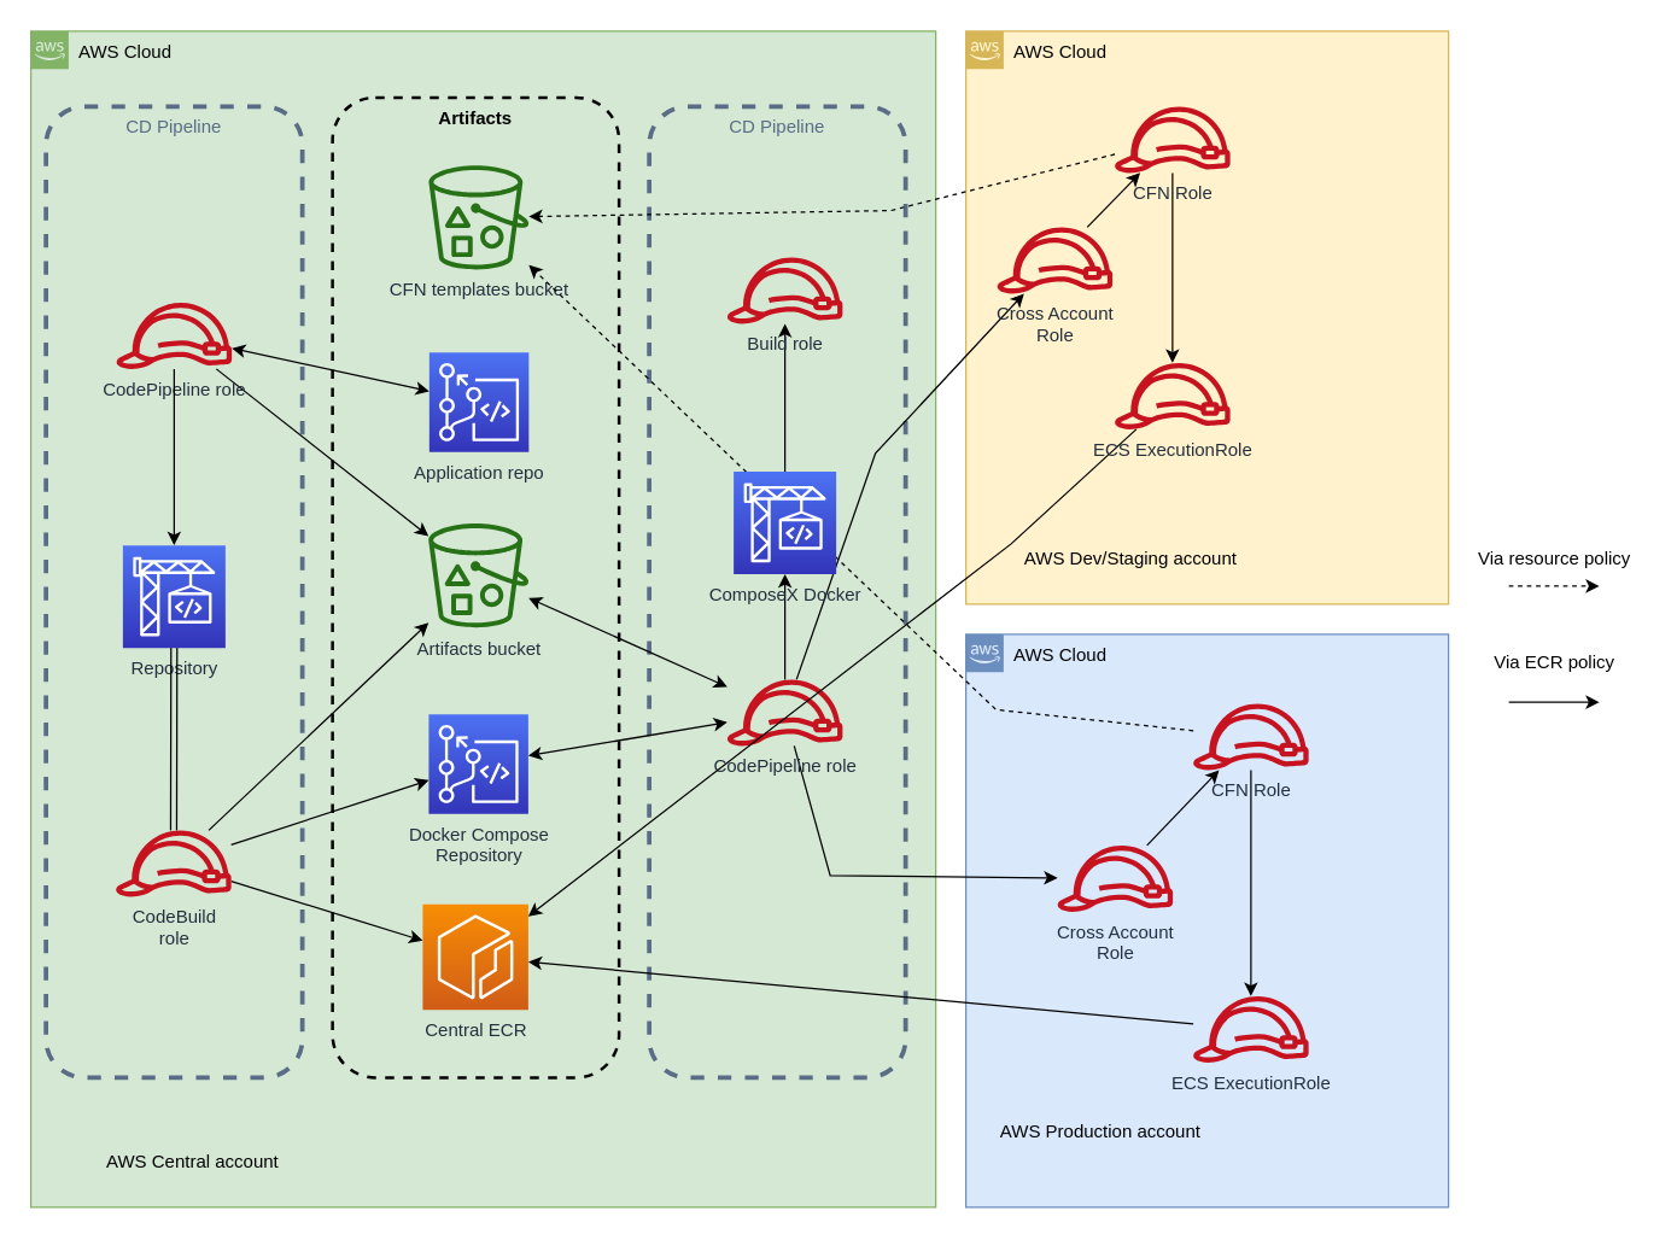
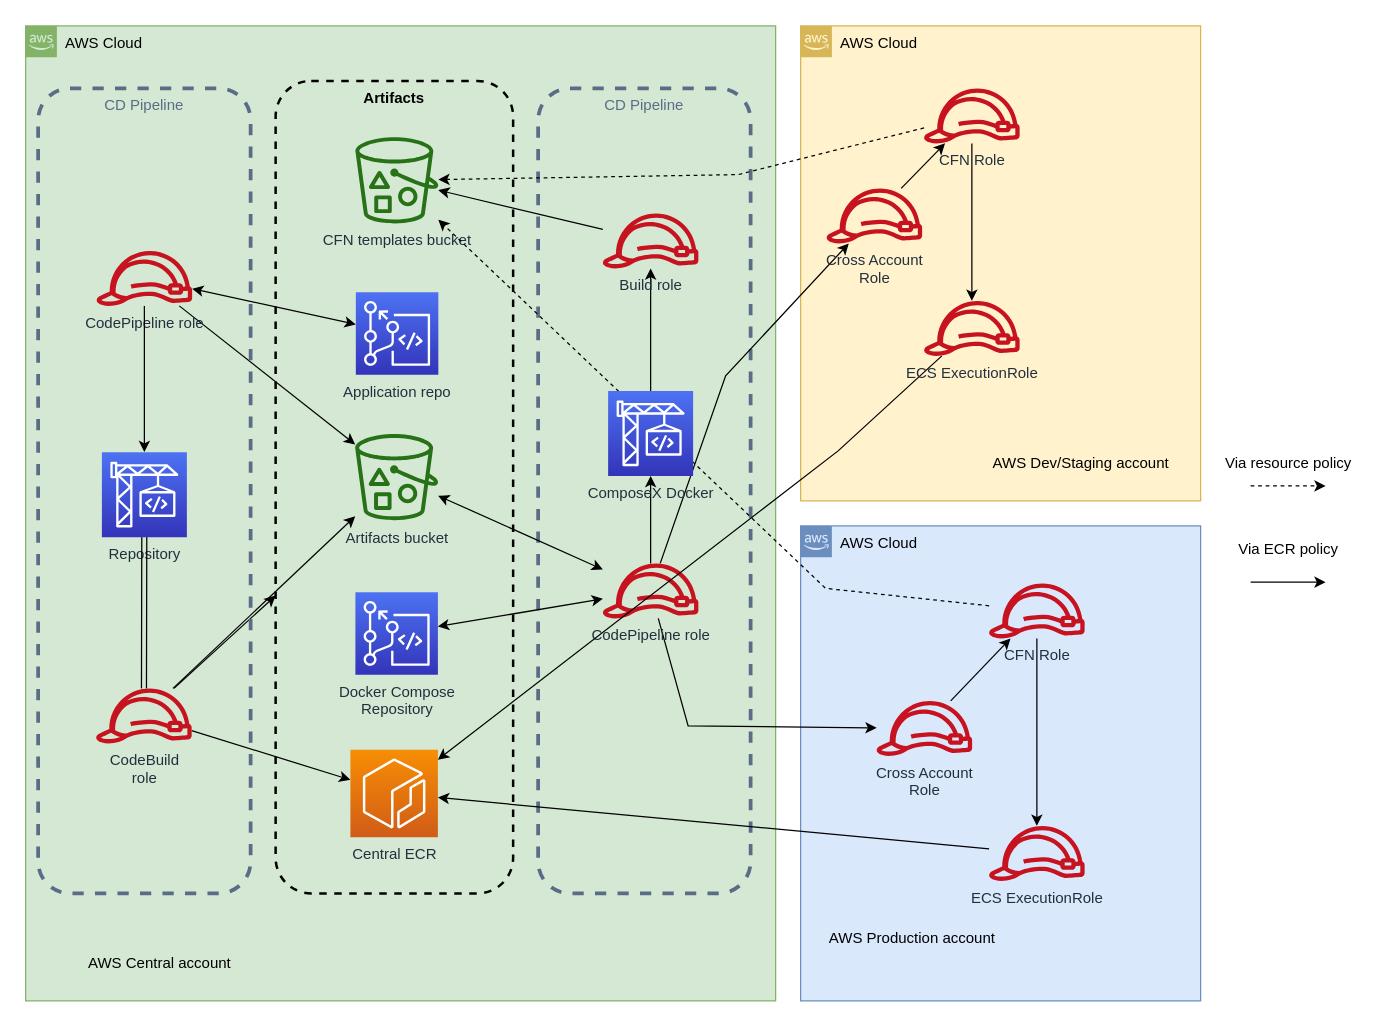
  <mxCell id="0" />
  <mxCell id="1" parent="0" />
  <mxCell id="2" value="AWS Cloud" style="points=[[0,0],[0.25,0],[0.5,0],[0.75,0],[1,0],[1,0.25],[1,0.5],[1,0.75],[1,1],[0.75,1],[0.5,1],[0.25,1],[0,1],[0,0.75],[0,0.5],[0,0.25]];outlineConnect=0;html=1;whiteSpace=wrap;fontSize=12;fontStyle=0;shape=mxgraph.aws4.group;grIcon=mxgraph.aws4.group_aws_cloud_alt;strokeColor=#82b366;fillColor=#d5e8d4;verticalAlign=top;align=left;spacingLeft=30;dashed=0;" vertex="1" parent="1"><mxGeometry x="20" y="20" width="600" height="780" as="geometry" /></mxCell>
  <mxCell id="3" value="AWS Cloud" style="points=[[0,0],[0.25,0],[0.5,0],[0.75,0],[1,0],[1,0.25],[1,0.5],[1,0.75],[1,1],[0.75,1],[0.5,1],[0.25,1],[0,1],[0,0.75],[0,0.5],[0,0.25]];outlineConnect=0;html=1;whiteSpace=wrap;fontSize=12;fontStyle=0;shape=mxgraph.aws4.group;grIcon=mxgraph.aws4.group_aws_cloud_alt;strokeColor=#d6b656;fillColor=#fff2cc;verticalAlign=top;align=left;spacingLeft=30;dashed=0;" vertex="1" parent="1"><mxGeometry x="640" y="20" width="320" height="380" as="geometry" /></mxCell>
  <mxCell id="4" value="AWS Cloud" style="points=[[0,0],[0.25,0],[0.5,0],[0.75,0],[1,0],[1,0.25],[1,0.5],[1,0.75],[1,1],[0.75,1],[0.5,1],[0.25,1],[0,1],[0,0.75],[0,0.5],[0,0.25]];outlineConnect=0;html=1;whiteSpace=wrap;fontSize=12;fontStyle=0;shape=mxgraph.aws4.group;grIcon=mxgraph.aws4.group_aws_cloud_alt;strokeColor=#6c8ebf;fillColor=#dae8fc;verticalAlign=top;align=left;spacingLeft=30;dashed=0;" vertex="1" parent="1"><mxGeometry x="640" y="420" width="320" height="380" as="geometry" /></mxCell>
  <mxCell id="5" value="AWS Central account" style="text;html=1;strokeColor=none;fillColor=none;align=center;verticalAlign=middle;whiteSpace=wrap;rounded=0;" vertex="1" parent="1"><mxGeometry x="50" y="760" width="155" height="20" as="geometry" /></mxCell>
  <mxCell id="6" value="AWS Production account" style="text;html=1;strokeColor=none;fillColor=none;align=center;verticalAlign=middle;whiteSpace=wrap;rounded=0;" vertex="1" parent="1"><mxGeometry x="651.5" y="740" width="155" height="20" as="geometry" /></mxCell>
- <mxCell id="7" value="AWS Dev/Staging account" style="text;html=1;strokeColor=none;fillColor=none;align=center;verticalAlign=middle;whiteSpace=wrap;rounded=0;" vertex="1" parent="1"><mxGeometry x="671.5" y="360" width="155" height="20" as="geometry" /></mxCell>
+ <mxCell id="7" value="AWS Dev/Staging account" style="text;html=1;strokeColor=none;fillColor=none;align=center;verticalAlign=middle;whiteSpace=wrap;rounded=0;" vertex="1" parent="1"><mxGeometry x="786.5" y="360" width="155" height="20" as="geometry" /></mxCell>
  <mxCell id="8" value="CD Pipeline" style="fillColor=none;strokeColor=#5A6C86;dashed=1;verticalAlign=top;fontStyle=0;fontColor=#5A6C86;strokeWidth=3;rounded=1;" vertex="1" parent="1"><mxGeometry x="430" y="70" width="170" height="644" as="geometry" /></mxCell>
  <mxCell id="9" style="edgeStyle=none;rounded=0;orthogonalLoop=1;jettySize=auto;html=1;" edge="1" parent="1" source="22" target="20"><mxGeometry relative="1" as="geometry" /></mxCell>
  <mxCell id="10" style="edgeStyle=none;rounded=0;orthogonalLoop=1;jettySize=auto;html=1;startArrow=classic;startFill=1;" edge="1" parent="1" source="16" target="22"><mxGeometry relative="1" as="geometry" /></mxCell>
  <mxCell id="11" style="rounded=0;orthogonalLoop=1;jettySize=auto;html=1;" edge="1" parent="1" source="23" target="17"><mxGeometry relative="1" as="geometry" /></mxCell>
  <mxCell id="12" style="edgeStyle=none;rounded=0;orthogonalLoop=1;jettySize=auto;html=1;" edge="1" parent="1" source="23" target="20"><mxGeometry relative="1" as="geometry" /></mxCell>
- <mxCell id="13" style="edgeStyle=none;rounded=0;orthogonalLoop=1;jettySize=auto;html=1;" edge="1" parent="1" source="23" target="18"><mxGeometry relative="1" as="geometry" /></mxCell>
+ <mxCell id="13" style="edgeStyle=none;rounded=0;orthogonalLoop=1;jettySize=auto;html=1;" edge="1" parent="1" source="23" target="15"><mxGeometry relative="1" as="geometry" /></mxCell>
  <mxCell id="14" value="" style="group" vertex="1" connectable="0" parent="1"><mxGeometry x="220" y="64" width="190" height="650" as="geometry" /></mxCell>
  <mxCell id="15" value="Artifacts" style="fillColor=none;strokeColor=#000000;dashed=1;verticalAlign=top;fontStyle=1;fontColor=#000000;strokeWidth=2;rounded=1;" vertex="1" parent="14"><mxGeometry width="190" height="650" as="geometry" /></mxCell>
  <mxCell id="16" value="Application repo" style="outlineConnect=0;fontColor=#232F3E;gradientColor=#4D72F3;gradientDirection=north;fillColor=#3334B9;strokeColor=#ffffff;dashed=0;verticalLabelPosition=bottom;verticalAlign=top;align=center;html=1;fontSize=12;fontStyle=0;aspect=fixed;shape=mxgraph.aws4.resourceIcon;resIcon=mxgraph.aws4.codecommit;" vertex="1" parent="14"><mxGeometry x="64.17" y="169" width="66" height="66" as="geometry" /></mxCell>
  <mxCell id="17" value="Central ECR" style="outlineConnect=0;fontColor=#232F3E;gradientColor=#F78E04;gradientDirection=north;fillColor=#D05C17;strokeColor=#ffffff;dashed=0;verticalLabelPosition=bottom;verticalAlign=top;align=center;html=1;fontSize=12;fontStyle=0;aspect=fixed;shape=mxgraph.aws4.resourceIcon;resIcon=mxgraph.aws4.ecr;" vertex="1" parent="14"><mxGeometry x="59.82" y="535" width="70" height="70" as="geometry" /></mxCell>
  <mxCell id="18" value="Docker Compose&lt;br&gt;Repository" style="outlineConnect=0;fontColor=#232F3E;gradientColor=#4D72F3;gradientDirection=north;fillColor=#3334B9;strokeColor=#ffffff;dashed=0;verticalLabelPosition=bottom;verticalAlign=top;align=center;html=1;fontSize=12;fontStyle=0;aspect=fixed;shape=mxgraph.aws4.resourceIcon;resIcon=mxgraph.aws4.codecommit;" vertex="1" parent="14"><mxGeometry x="63.82" y="409" width="66" height="66" as="geometry" /></mxCell>
  <mxCell id="19" value="CFN templates bucket" style="outlineConnect=0;fontColor=#232F3E;gradientColor=none;fillColor=#277116;strokeColor=none;dashed=0;verticalLabelPosition=bottom;verticalAlign=top;align=center;html=1;fontSize=12;fontStyle=0;aspect=fixed;pointerEvents=1;shape=mxgraph.aws4.bucket_with_objects;" vertex="1" parent="14"><mxGeometry x="63.82" y="45" width="66.35" height="69" as="geometry" /></mxCell>
  <mxCell id="20" value="Artifacts bucket" style="outlineConnect=0;fontColor=#232F3E;gradientColor=none;fillColor=#277116;strokeColor=none;dashed=0;verticalLabelPosition=bottom;verticalAlign=top;align=center;html=1;fontSize=12;fontStyle=0;aspect=fixed;pointerEvents=1;shape=mxgraph.aws4.bucket_with_objects;" vertex="1" parent="14"><mxGeometry x="63.65" y="282.5" width="66.35" height="69" as="geometry" /></mxCell>
  <mxCell id="21" value="CD Pipeline" style="fillColor=none;strokeColor=#5A6C86;dashed=1;verticalAlign=top;fontStyle=0;fontColor=#5A6C86;strokeWidth=3;rounded=1;" vertex="1" parent="1"><mxGeometry x="30" y="70" width="170" height="644" as="geometry" /></mxCell>
  <mxCell id="22" value="CodePipeline role" style="outlineConnect=0;fontColor=#232F3E;gradientColor=none;fillColor=#C7131F;strokeColor=none;dashed=0;verticalLabelPosition=bottom;verticalAlign=top;align=center;html=1;fontSize=12;fontStyle=0;aspect=fixed;pointerEvents=1;shape=mxgraph.aws4.role;" vertex="1" parent="1"><mxGeometry x="76" y="200" width="78" height="44" as="geometry" /></mxCell>
  <mxCell id="23" value="CodeBuild&lt;br&gt;role" style="outlineConnect=0;fontColor=#232F3E;gradientColor=none;fillColor=#C7131F;strokeColor=none;dashed=0;verticalLabelPosition=bottom;verticalAlign=top;align=center;html=1;fontSize=12;fontStyle=0;aspect=fixed;pointerEvents=1;shape=mxgraph.aws4.role;" vertex="1" parent="1"><mxGeometry x="75.62" y="550" width="78" height="44" as="geometry" /></mxCell>
  <mxCell id="24" value="Repository" style="outlineConnect=0;fontColor=#232F3E;gradientColor=#4D72F3;gradientDirection=north;fillColor=#3334B9;strokeColor=#ffffff;dashed=0;verticalLabelPosition=bottom;verticalAlign=top;align=center;html=1;fontSize=12;fontStyle=0;aspect=fixed;shape=mxgraph.aws4.resourceIcon;resIcon=mxgraph.aws4.codebuild;" vertex="1" parent="1"><mxGeometry x="81" y="361" width="68" height="68" as="geometry" /></mxCell>
  <mxCell id="25" style="edgeStyle=none;rounded=0;orthogonalLoop=1;jettySize=auto;html=1;" edge="1" parent="1" source="22" target="24"><mxGeometry relative="1" as="geometry" /></mxCell>
  <mxCell id="26" style="edgeStyle=none;rounded=0;orthogonalLoop=1;jettySize=auto;html=1;shape=link;" edge="1" parent="1" source="24" target="23"><mxGeometry relative="1" as="geometry" /></mxCell>
  <mxCell id="27" style="edgeStyle=none;rounded=0;orthogonalLoop=1;jettySize=auto;html=1;startArrow=classic;startFill=1;" edge="1" parent="1" source="32" target="20"><mxGeometry relative="1" as="geometry" /></mxCell>
  <mxCell id="28" style="edgeStyle=none;rounded=0;orthogonalLoop=1;jettySize=auto;html=1;startArrow=classic;startFill=1;" edge="1" parent="1" source="32" target="18"><mxGeometry relative="1" as="geometry" /></mxCell>
  <mxCell id="29" style="edgeStyle=none;rounded=0;orthogonalLoop=1;jettySize=auto;html=1;startArrow=none;startFill=0;" edge="1" parent="1" source="32" target="34"><mxGeometry relative="1" as="geometry"><Array as="points"><mxPoint x="580" y="300" /></Array></mxGeometry></mxCell>
  <mxCell id="30" style="edgeStyle=none;rounded=0;orthogonalLoop=1;jettySize=auto;html=1;startArrow=none;startFill=0;" edge="1" parent="1" source="32" target="36"><mxGeometry relative="1" as="geometry"><Array as="points"><mxPoint x="550" y="580" /></Array></mxGeometry></mxCell>
  <mxCell id="31" style="edgeStyle=none;rounded=0;orthogonalLoop=1;jettySize=auto;html=1;startArrow=none;startFill=0;" edge="1" parent="1" source="32" target="44"><mxGeometry relative="1" as="geometry" /></mxCell>
  <mxCell id="32" value="CodePipeline role" style="outlineConnect=0;fontColor=#232F3E;gradientColor=none;fillColor=#C7131F;strokeColor=none;dashed=0;verticalLabelPosition=bottom;verticalAlign=top;align=center;html=1;fontSize=12;fontStyle=0;aspect=fixed;pointerEvents=1;shape=mxgraph.aws4.role;" vertex="1" parent="1"><mxGeometry x="481" y="450" width="78" height="44" as="geometry" /></mxCell>
  <mxCell id="33" style="edgeStyle=none;rounded=0;orthogonalLoop=1;jettySize=auto;html=1;startArrow=none;startFill=0;" edge="1" parent="1" source="34" target="39"><mxGeometry relative="1" as="geometry" /></mxCell>
  <mxCell id="34" value="Cross Account&lt;br&gt;Role" style="outlineConnect=0;fontColor=#232F3E;gradientColor=none;fillColor=#C7131F;strokeColor=none;dashed=0;verticalLabelPosition=bottom;verticalAlign=top;align=center;html=1;fontSize=12;fontStyle=0;aspect=fixed;pointerEvents=1;shape=mxgraph.aws4.role;" vertex="1" parent="1"><mxGeometry x="660" y="150" width="78" height="44" as="geometry" /></mxCell>
  <mxCell id="35" style="edgeStyle=none;rounded=0;orthogonalLoop=1;jettySize=auto;html=1;startArrow=none;startFill=0;" edge="1" parent="1" source="36" target="42"><mxGeometry relative="1" as="geometry" /></mxCell>
  <mxCell id="36" value="Cross Account&lt;br&gt;Role" style="outlineConnect=0;fontColor=#232F3E;gradientColor=none;fillColor=#C7131F;strokeColor=none;dashed=0;verticalLabelPosition=bottom;verticalAlign=top;align=center;html=1;fontSize=12;fontStyle=0;aspect=fixed;pointerEvents=1;shape=mxgraph.aws4.role;" vertex="1" parent="1"><mxGeometry x="700" y="560" width="78" height="44" as="geometry" /></mxCell>
  <mxCell id="37" style="edgeStyle=none;rounded=0;orthogonalLoop=1;jettySize=auto;html=1;startArrow=none;startFill=0;dashed=1;" edge="1" parent="1" source="39" target="19"><mxGeometry relative="1" as="geometry"><Array as="points"><mxPoint x="590" y="139" /></Array></mxGeometry></mxCell>
  <mxCell id="38" style="edgeStyle=none;rounded=0;orthogonalLoop=1;jettySize=auto;html=1;startArrow=none;startFill=0;" edge="1" parent="1" source="39" target="50"><mxGeometry relative="1" as="geometry" /></mxCell>
  <mxCell id="39" value="CFN Role" style="outlineConnect=0;fontColor=#232F3E;gradientColor=none;fillColor=#C7131F;strokeColor=none;dashed=0;verticalLabelPosition=bottom;verticalAlign=top;align=center;html=1;fontSize=12;fontStyle=0;aspect=fixed;pointerEvents=1;shape=mxgraph.aws4.role;" vertex="1" parent="1"><mxGeometry x="738" y="70" width="78" height="44" as="geometry" /></mxCell>
  <mxCell id="40" style="edgeStyle=none;rounded=0;orthogonalLoop=1;jettySize=auto;html=1;startArrow=none;startFill=0;dashed=1;" edge="1" parent="1" source="42" target="19"><mxGeometry relative="1" as="geometry"><Array as="points"><mxPoint x="660" y="470" /></Array></mxGeometry></mxCell>
  <mxCell id="41" style="edgeStyle=none;rounded=0;orthogonalLoop=1;jettySize=auto;html=1;startArrow=none;startFill=0;" edge="1" parent="1" source="42" target="48"><mxGeometry relative="1" as="geometry" /></mxCell>
  <mxCell id="42" value="CFN Role" style="outlineConnect=0;fontColor=#232F3E;gradientColor=none;fillColor=#C7131F;strokeColor=none;dashed=0;verticalLabelPosition=bottom;verticalAlign=top;align=center;html=1;fontSize=12;fontStyle=0;aspect=fixed;pointerEvents=1;shape=mxgraph.aws4.role;" vertex="1" parent="1"><mxGeometry x="790" y="466" width="78" height="44" as="geometry" /></mxCell>
  <mxCell id="43" style="edgeStyle=none;rounded=0;orthogonalLoop=1;jettySize=auto;html=1;startArrow=none;startFill=0;" edge="1" parent="1" source="44" target="46"><mxGeometry relative="1" as="geometry" /></mxCell>
  <mxCell id="44" value="ComposeX Docker" style="outlineConnect=0;fontColor=#232F3E;gradientColor=#4D72F3;gradientDirection=north;fillColor=#3334B9;strokeColor=#ffffff;dashed=0;verticalLabelPosition=bottom;verticalAlign=top;align=center;html=1;fontSize=12;fontStyle=0;aspect=fixed;shape=mxgraph.aws4.resourceIcon;resIcon=mxgraph.aws4.codebuild;" vertex="1" parent="1"><mxGeometry x="486" y="312" width="68" height="68" as="geometry" /></mxCell>
+ <mxCell id="45" style="edgeStyle=none;rounded=0;orthogonalLoop=1;jettySize=auto;html=1;startArrow=none;startFill=0;" edge="1" parent="1" source="46" target="19"><mxGeometry relative="1" as="geometry" /></mxCell>
  <mxCell id="46" value="Build role" style="outlineConnect=0;fontColor=#232F3E;gradientColor=none;fillColor=#C7131F;strokeColor=none;dashed=0;verticalLabelPosition=bottom;verticalAlign=top;align=center;html=1;fontSize=12;fontStyle=0;aspect=fixed;pointerEvents=1;shape=mxgraph.aws4.role;" vertex="1" parent="1"><mxGeometry x="481" y="170" width="78" height="44" as="geometry" /></mxCell>
  <mxCell id="47" style="edgeStyle=none;rounded=0;orthogonalLoop=1;jettySize=auto;html=1;startArrow=none;startFill=0;" edge="1" parent="1" source="48" target="17"><mxGeometry relative="1" as="geometry" /></mxCell>
  <mxCell id="48" value="ECS ExecutionRole" style="outlineConnect=0;fontColor=#232F3E;gradientColor=none;fillColor=#C7131F;strokeColor=none;dashed=0;verticalLabelPosition=bottom;verticalAlign=top;align=center;html=1;fontSize=12;fontStyle=0;aspect=fixed;pointerEvents=1;shape=mxgraph.aws4.role;" vertex="1" parent="1"><mxGeometry x="790" y="660" width="78" height="44" as="geometry" /></mxCell>
  <mxCell id="49" style="edgeStyle=none;rounded=0;orthogonalLoop=1;jettySize=auto;html=1;startArrow=none;startFill=0;" edge="1" parent="1" source="50" target="17"><mxGeometry relative="1" as="geometry"><Array as="points"><mxPoint x="670" y="360" /></Array></mxGeometry></mxCell>
  <mxCell id="50" value="ECS ExecutionRole" style="outlineConnect=0;fontColor=#232F3E;gradientColor=none;fillColor=#C7131F;strokeColor=none;dashed=0;verticalLabelPosition=bottom;verticalAlign=top;align=center;html=1;fontSize=12;fontStyle=0;aspect=fixed;pointerEvents=1;shape=mxgraph.aws4.role;" vertex="1" parent="1"><mxGeometry x="738" y="240" width="78" height="44" as="geometry" /></mxCell>
  <mxCell id="51" value="" style="endArrow=classic;html=1;dashed=1;" edge="1" parent="1"><mxGeometry width="50" height="50" relative="1" as="geometry"><mxPoint x="1000" y="388" as="sourcePoint" /><mxPoint x="1060" y="388" as="targetPoint" /><Array as="points"><mxPoint x="1030" y="388" /></Array></mxGeometry></mxCell>
  <mxCell id="52" value="Via resource policy" style="text;html=1;align=center;verticalAlign=middle;resizable=0;points=[];autosize=1;" vertex="1" parent="1"><mxGeometry x="970" y="360" width="120" height="20" as="geometry" /></mxCell>
  <mxCell id="53" value="" style="endArrow=classic;html=1;" edge="1" parent="1"><mxGeometry width="50" height="50" relative="1" as="geometry"><mxPoint x="1000" y="465" as="sourcePoint" /><mxPoint x="1060" y="465" as="targetPoint" /></mxGeometry></mxCell>
  <mxCell id="54" value="Via ECR policy" style="text;html=1;align=center;verticalAlign=middle;resizable=0;points=[];autosize=1;" vertex="1" parent="1"><mxGeometry x="985" y="429" width="90" height="20" as="geometry" /></mxCell>
